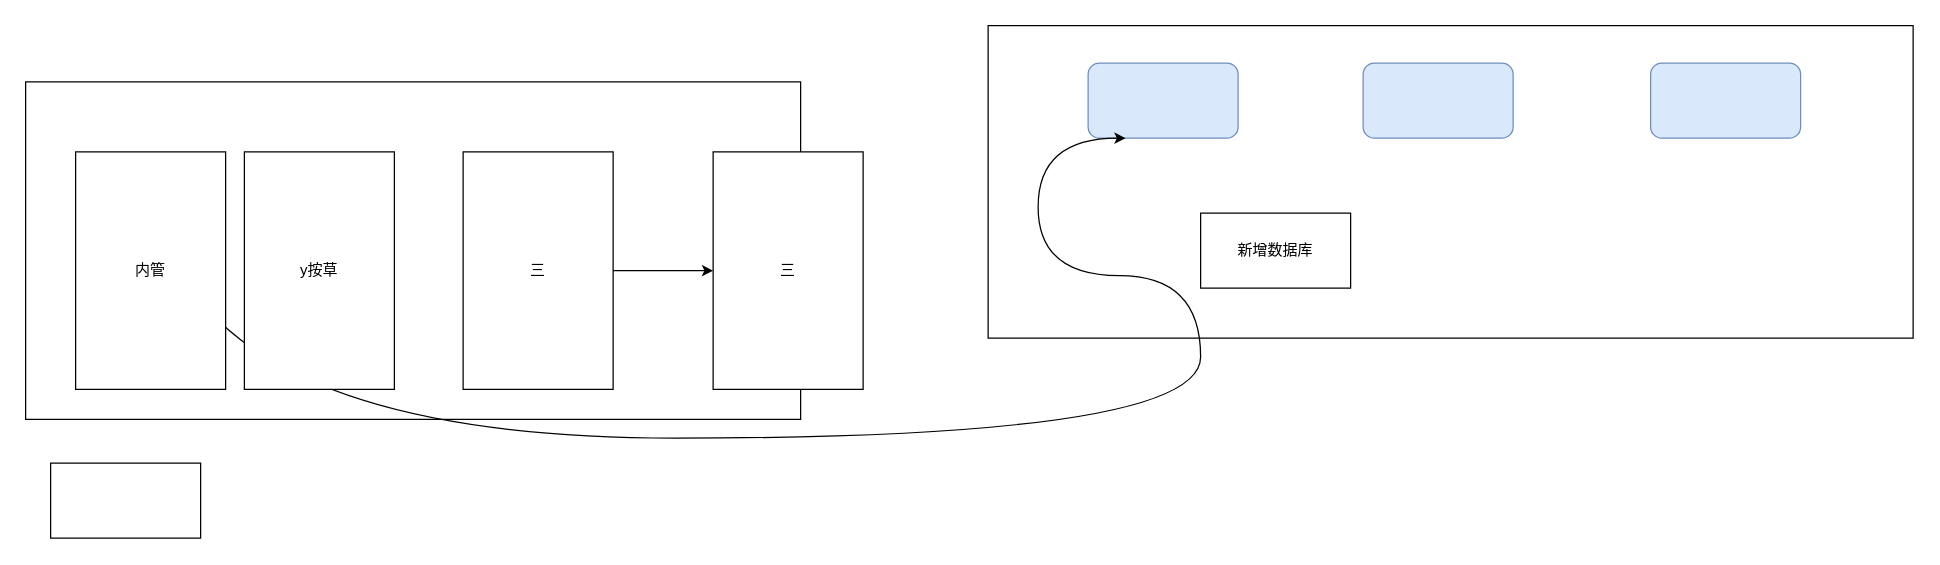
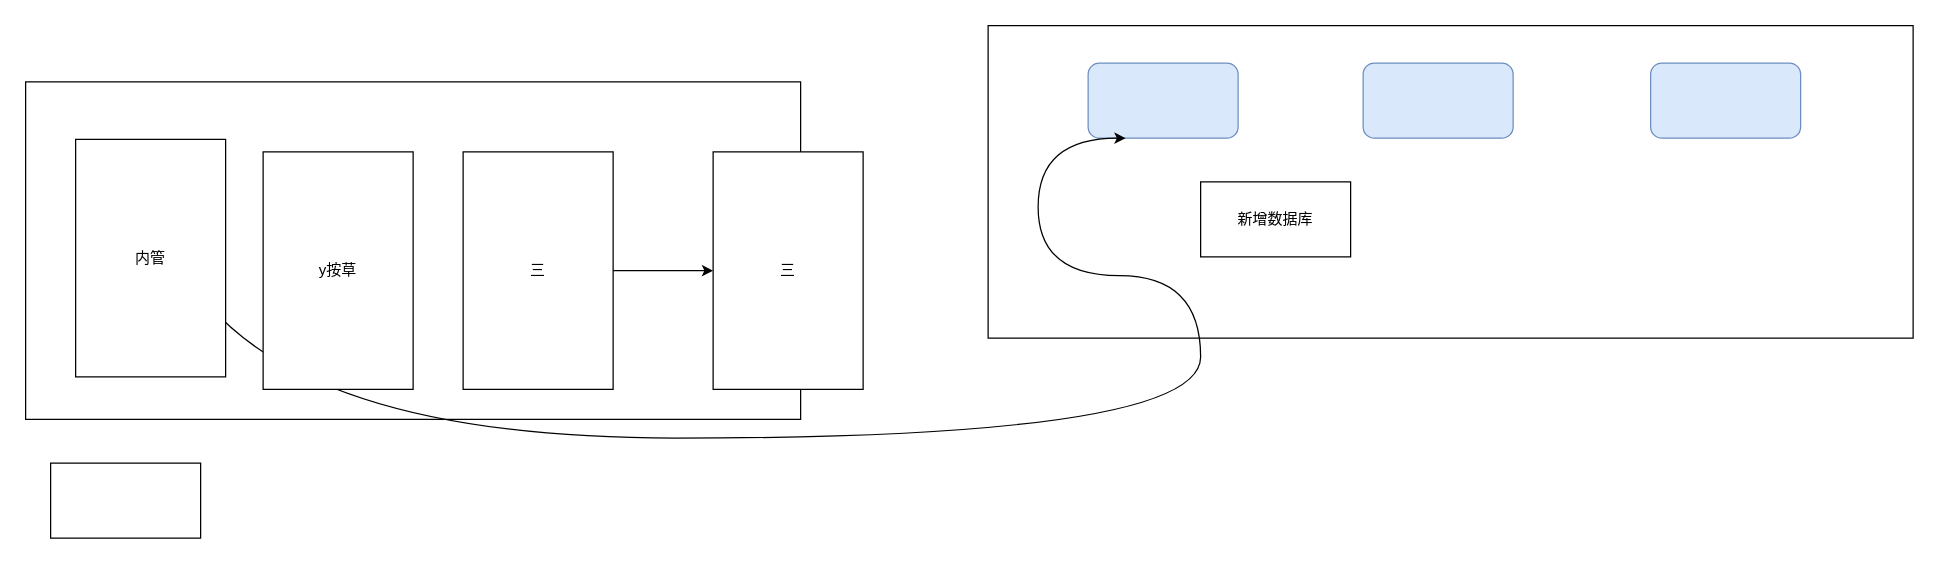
  <mxCell id="0" />
  <mxCell id="1" parent="0" />
  <mxCell id="2" value="" style="rounded=0;whiteSpace=wrap;html=1;" vertex="1" parent="1"><mxGeometry x="20" y="65" width="620" height="270" as="geometry" /></mxCell>
  <mxCell id="3" value="" style="rounded=1;whiteSpace=wrap;html=1;" vertex="1" parent="1"><mxGeometry x="820" y="140" width="120" height="60" as="geometry" /></mxCell>
  <mxCell id="4" value="" style="rounded=0;whiteSpace=wrap;html=1;" vertex="1" parent="1"><mxGeometry y="20" width="740" height="250" as="geometry" x="790" /></mxCell>
  <mxCell id="5" value="" style="rounded=1;whiteSpace=wrap;html=1;fillColor=#dae8fc;strokeColor=#6c8ebf;" vertex="1" parent="1"><mxGeometry x="870" y="50" width="120" height="60" as="geometry" /></mxCell>
  <mxCell id="6" value="" style="rounded=1;whiteSpace=wrap;html=1;fillColor=#dae8fc;strokeColor=#6c8ebf;" vertex="1" parent="1"><mxGeometry x="1090" y="50" width="120" height="60" as="geometry" /></mxCell>
  <mxCell id="7" value="" style="rounded=1;whiteSpace=wrap;html=1;fillColor=#dae8fc;strokeColor=#6c8ebf;" vertex="1" parent="1"><mxGeometry x="1320" y="50" width="120" height="60" as="geometry" /></mxCell>
  <mxCell id="8" style="edgeStyle=orthogonalEdgeStyle;curved=1;rounded=0;orthogonalLoop=1;jettySize=auto;html=1;exitX=0.5;exitY=0;exitDx=0;exitDy=0;entryX=0.25;entryY=1;entryDx=0;entryDy=0;" edge="1" parent="1" source="9" target="5"><mxGeometry relative="1" as="geometry"><Array as="points"><mxPoint x="960" y="350" /><mxPoint x="960" y="220" /><mxPoint x="830" y="220" /><mxPoint x="830" y="110" /></Array></mxGeometry></mxCell>
- <mxCell id="9" value="内管" style="rounded=0;whiteSpace=wrap;html=1;" vertex="1" parent="1"><mxGeometry x="60" y="121" width="120" height="190" as="geometry" /></mxCell>
- <mxCell id="10" value="y按草" style="rounded=0;whiteSpace=wrap;html=1;" vertex="1" parent="1"><mxGeometry x="195" y="121" width="120" height="190" as="geometry" /></mxCell>
+ <mxCell id="9" value="内管" style="rounded=0;whiteSpace=wrap;html=1;" vertex="1" parent="1"><mxGeometry x="60" y="111" width="120" height="190" as="geometry" /></mxCell>
+ <mxCell id="10" value="y按草" style="rounded=0;whiteSpace=wrap;html=1;" vertex="1" parent="1"><mxGeometry x="210" y="121" width="120" height="190" as="geometry" /></mxCell>
  <mxCell id="11" value="" style="edgeStyle=orthogonalEdgeStyle;curved=1;rounded=0;orthogonalLoop=1;jettySize=auto;html=1;" edge="1" parent="1" source="12" target="13"><mxGeometry relative="1" as="geometry" /></mxCell>
  <mxCell id="12" value="三" style="rounded=0;whiteSpace=wrap;html=1;" vertex="1" parent="1"><mxGeometry x="370" y="121" width="120" height="190" as="geometry" /></mxCell>
  <mxCell id="13" value="三" style="rounded=0;whiteSpace=wrap;html=1;" vertex="1" parent="1"><mxGeometry x="570" y="121" width="120" height="190" as="geometry" /></mxCell>
- <mxCell id="14" value="新增数据库" style="rounded=0;whiteSpace=wrap;html=1;" vertex="1" parent="1"><mxGeometry x="960" y="170" width="120" height="60" as="geometry" /></mxCell>
+ <mxCell id="14" value="新增数据库" style="rounded=0;whiteSpace=wrap;html=1;" vertex="1" parent="1"><mxGeometry x="960" y="145" width="120" height="60" as="geometry" /></mxCell>
  <mxCell id="15" value="" style="rounded=0;whiteSpace=wrap;html=1;" vertex="1" parent="1"><mxGeometry x="40" y="370" width="120" height="60" as="geometry" /></mxCell>
